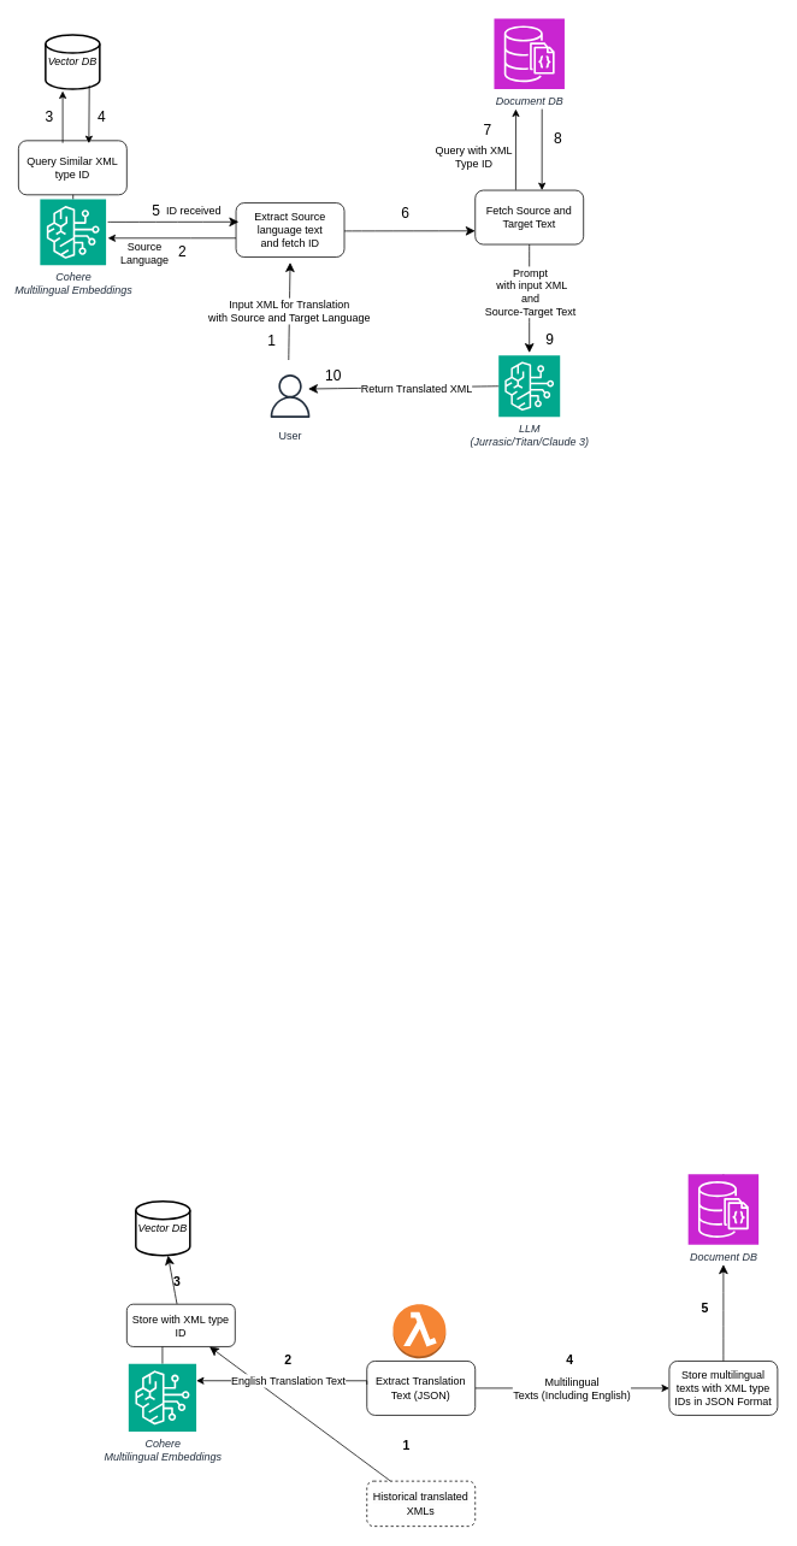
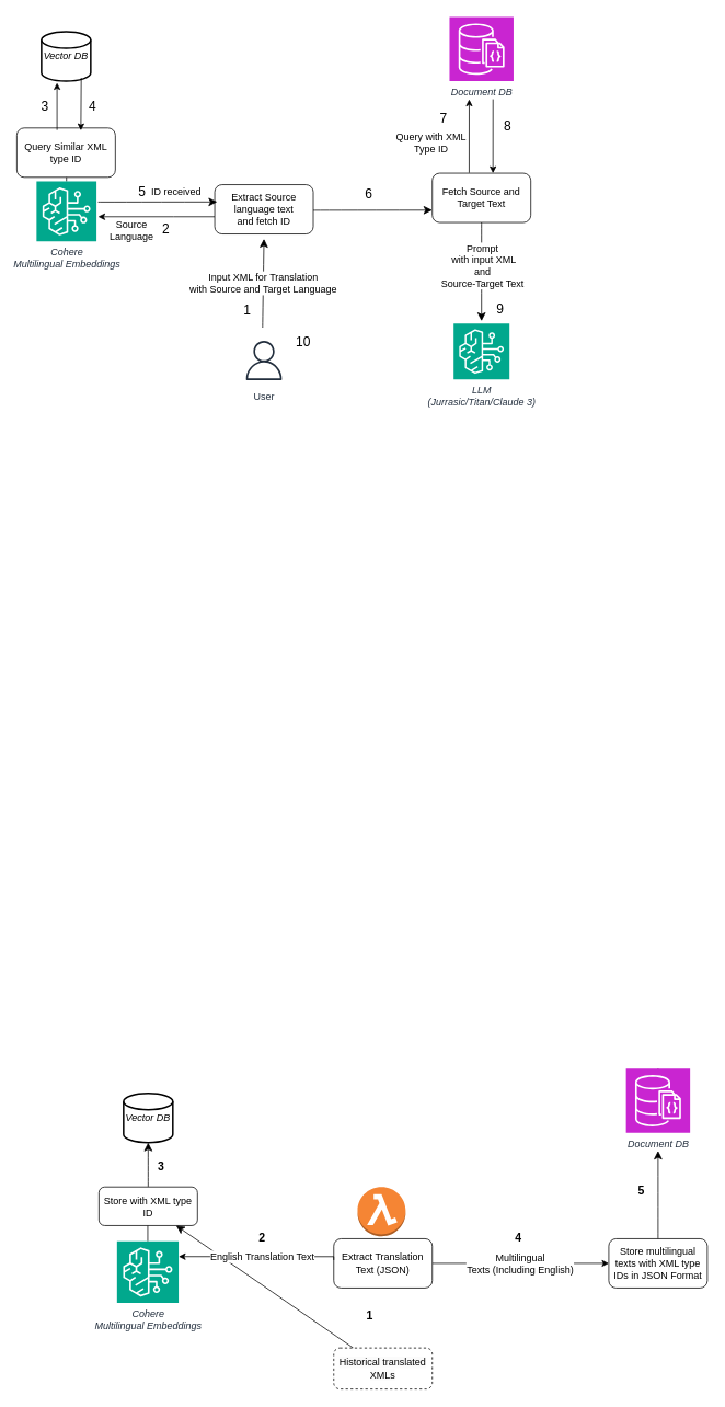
  <mxCell id="0" />
  <mxCell id="1" parent="0" />
  <mxCell id="2" value="" style="edgeStyle=orthogonalEdgeStyle;rounded=0;orthogonalLoop=1;jettySize=auto;html=1;" parent="1" source="5" target="7" edge="1"><mxGeometry relative="1" as="geometry" /></mxCell>
  <mxCell id="3" value="Multilingual&lt;br&gt;Texts (Including English)" style="edgeLabel;html=1;align=center;verticalAlign=middle;resizable=0;points=[];fontSize=12;" parent="2" vertex="1" connectable="0"><mxGeometry x="-0.316" y="4" relative="1" as="geometry"><mxPoint x="32" y="4" as="offset" /></mxGeometry></mxCell>
  <mxCell id="4" value="" style="edgeStyle=orthogonalEdgeStyle;rounded=0;orthogonalLoop=1;jettySize=auto;html=1;" parent="1" source="14" target="9" edge="1"><mxGeometry relative="1" as="geometry" /></mxCell>
  <mxCell id="5" value="Extract Translation Text (JSON)" style="rounded=1;whiteSpace=wrap;html=1;" parent="1" vertex="1"><mxGeometry x="406" y="1507" width="120" height="60" as="geometry" /></mxCell>
  <mxCell id="6" value="" style="edgeStyle=none;curved=1;rounded=0;orthogonalLoop=1;jettySize=auto;html=1;fontSize=12;startSize=8;endSize=8;" parent="1" source="17" edge="1"><mxGeometry relative="1" as="geometry"><mxPoint x="801" y="1327" as="targetPoint" /></mxGeometry></mxCell>
  <mxCell id="7" value="Store multilingual texts with XML type IDs in JSON Format" style="whiteSpace=wrap;html=1;rounded=1;fillColor=none;" parent="1" vertex="1"><mxGeometry x="741" y="1507" width="120" height="60" as="geometry" /></mxCell>
  <mxCell id="8" value="" style="edgeStyle=none;curved=1;rounded=0;orthogonalLoop=1;jettySize=auto;html=1;fontSize=12;startSize=8;endSize=8;" parent="1" source="9" target="15" edge="1"><mxGeometry relative="1" as="geometry" /></mxCell>
- <mxCell id="9" value="Store with XML type ID" style="rounded=1;whiteSpace=wrap;html=1;" parent="1" vertex="1"><mxGeometry x="140" y="1444" width="120" height="47" as="geometry" /></mxCell>
+ <mxCell id="9" value="Store with XML type ID" style="rounded=1;whiteSpace=wrap;html=1;" parent="1" vertex="1"><mxGeometry x="120" y="1444" width="120" height="47" as="geometry" /></mxCell>
  <mxCell id="10" value="" style="edgeStyle=none;curved=1;rounded=0;orthogonalLoop=1;jettySize=auto;html=1;fontSize=12;startSize=8;endSize=8;" parent="1" source="11" target="9" edge="1"><mxGeometry relative="1" as="geometry" /></mxCell>
  <mxCell id="11" value="&lt;span style=&quot;color: rgb(0, 0, 0); font-family: Helvetica; font-size: 12px; font-style: normal; font-variant-ligatures: normal; font-variant-caps: normal; font-weight: 400; letter-spacing: normal; orphans: 2; text-align: center; text-indent: 0px; text-transform: none; widows: 2; word-spacing: 0px; -webkit-text-stroke-width: 0px; background-color: rgb(251, 251, 251); text-decoration-thickness: initial; text-decoration-style: initial; text-decoration-color: initial; float: none; display: inline !important;&quot;&gt;Historical translated XMLs&lt;/span&gt;" style="rounded=1;whiteSpace=wrap;html=1;dashed=1;" parent="1" vertex="1"><mxGeometry x="406" y="1640" width="120" height="50" as="geometry" /></mxCell>
  <mxCell id="12" value="" style="edgeStyle=orthogonalEdgeStyle;rounded=0;orthogonalLoop=1;jettySize=auto;html=1;entryX=1;entryY=0.25;entryDx=0;entryDy=0;entryPerimeter=0;" parent="1" target="14" edge="1"><mxGeometry relative="1" as="geometry"><mxPoint x="406" y="1533" as="sourcePoint" /><mxPoint x="219" y="1542" as="targetPoint" /><Array as="points"><mxPoint x="406" y="1529" /></Array></mxGeometry></mxCell>
  <mxCell id="13" value="English Translation Text" style="edgeLabel;html=1;align=center;verticalAlign=middle;resizable=0;points=[];fontSize=12;" parent="12" vertex="1" connectable="0"><mxGeometry x="-0.411" y="-2" relative="1" as="geometry"><mxPoint x="-35" y="2" as="offset" /></mxGeometry></mxCell>
  <mxCell id="14" value="&lt;i&gt;Cohere&lt;br&gt;Multilingual Embeddings&lt;/i&gt;" style="sketch=0;points=[[0,0,0],[0.25,0,0],[0.5,0,0],[0.75,0,0],[1,0,0],[0,1,0],[0.25,1,0],[0.5,1,0],[0.75,1,0],[1,1,0],[0,0.25,0],[0,0.5,0],[0,0.75,0],[1,0.25,0],[1,0.5,0],[1,0.75,0]];outlineConnect=0;fontColor=#232F3E;fillColor=#01A88D;strokeColor=#ffffff;dashed=0;verticalLabelPosition=bottom;verticalAlign=top;align=center;html=1;fontSize=12;fontStyle=0;aspect=fixed;shape=mxgraph.aws4.resourceIcon;resIcon=mxgraph.aws4.bedrock;" parent="1" vertex="1"><mxGeometry x="142" y="1510" width="75" height="75" as="geometry" /></mxCell>
  <mxCell id="15" value="&lt;i&gt;Vector DB&lt;/i&gt;" style="strokeWidth=2;html=1;shape=mxgraph.flowchart.database;whiteSpace=wrap;" parent="1" vertex="1"><mxGeometry x="150" y="1330" width="60" height="60" as="geometry" /></mxCell>
  <mxCell id="16" value="" style="edgeStyle=none;curved=1;rounded=0;orthogonalLoop=1;jettySize=auto;html=1;fontSize=12;startSize=8;endSize=8;" parent="1" source="7" edge="1"><mxGeometry relative="1" as="geometry"><mxPoint x="801" y="1507" as="sourcePoint" /><mxPoint x="801" y="1400" as="targetPoint" /></mxGeometry></mxCell>
  <mxCell id="17" value="&lt;i&gt;Document DB&lt;/i&gt;" style="sketch=0;points=[[0,0,0],[0.25,0,0],[0.5,0,0],[0.75,0,0],[1,0,0],[0,1,0],[0.25,1,0],[0.5,1,0],[0.75,1,0],[1,1,0],[0,0.25,0],[0,0.5,0],[0,0.75,0],[1,0.25,0],[1,0.5,0],[1,0.75,0]];outlineConnect=0;fontColor=#232F3E;fillColor=#C925D1;strokeColor=#ffffff;dashed=0;verticalLabelPosition=bottom;verticalAlign=top;align=center;html=1;fontSize=12;fontStyle=0;aspect=fixed;shape=mxgraph.aws4.resourceIcon;resIcon=mxgraph.aws4.documentdb_with_mongodb_compatibility;" parent="1" vertex="1"><mxGeometry x="762" y="1300" width="78" height="78" as="geometry" /></mxCell>
  <mxCell id="18" value="Input XML for Translation&lt;br&gt;with Source and Target Language" style="edgeStyle=none;curved=1;rounded=0;orthogonalLoop=1;jettySize=auto;html=1;fontSize=12;startSize=8;endSize=8;" parent="1" edge="1"><mxGeometry relative="1" as="geometry"><mxPoint x="319.33" y="398" as="sourcePoint" /><mxPoint x="321" y="290" as="targetPoint" /></mxGeometry></mxCell>
  <mxCell id="19" value="User" style="sketch=0;outlineConnect=0;fontColor=#232F3E;gradientColor=none;strokeColor=#232F3E;fillColor=#ffffff;dashed=0;verticalLabelPosition=bottom;verticalAlign=top;align=center;html=1;fontSize=12;fontStyle=0;aspect=fixed;shape=mxgraph.aws4.resourceIcon;resIcon=mxgraph.aws4.user;" parent="1" vertex="1"><mxGeometry x="291" y="408" width="60" height="60" as="geometry" /></mxCell>
  <mxCell id="20" value="" style="outlineConnect=0;dashed=0;verticalLabelPosition=bottom;verticalAlign=top;align=center;html=1;shape=mxgraph.aws3.lambda_function;fillColor=#F58534;gradientColor=none;" parent="1" vertex="1"><mxGeometry x="435" y="1444" width="58.5" height="60" as="geometry" /></mxCell>
  <mxCell id="21" value="" style="edgeStyle=orthogonalEdgeStyle;rounded=0;orthogonalLoop=1;jettySize=auto;html=1;" parent="1" source="29" target="28" edge="1"><mxGeometry relative="1" as="geometry" /></mxCell>
  <mxCell id="22" style="edgeStyle=none;curved=1;rounded=0;orthogonalLoop=1;jettySize=auto;html=1;entryX=0;entryY=0.75;entryDx=0;entryDy=0;fontSize=12;startSize=8;endSize=8;" parent="1" target="27" edge="1"><mxGeometry relative="1" as="geometry"><mxPoint x="381" y="255.118" as="sourcePoint" /><mxPoint x="491" y="259" as="targetPoint" /></mxGeometry></mxCell>
  <mxCell id="23" value="" style="edgeStyle=orthogonalEdgeStyle;rounded=0;orthogonalLoop=1;jettySize=auto;html=1;" edge="1" parent="1"><mxGeometry relative="1" as="geometry"><mxPoint x="261" y="263" as="sourcePoint" /><mxPoint x="119" y="263" as="targetPoint" /><Array as="points"><mxPoint x="211" y="263" /><mxPoint x="211" y="263" /></Array></mxGeometry></mxCell>
  <mxCell id="24" value="Extract Source language text&lt;br&gt;and fetch ID" style="rounded=1;whiteSpace=wrap;html=1;" parent="1" vertex="1"><mxGeometry x="261" y="224" width="120" height="60" as="geometry" /></mxCell>
  <mxCell id="25" value="" style="edgeStyle=none;curved=1;rounded=0;orthogonalLoop=1;jettySize=auto;html=1;fontSize=12;startSize=8;endSize=8;" parent="1" source="27" edge="1"><mxGeometry relative="1" as="geometry"><mxPoint x="586" y="390" as="targetPoint" /></mxGeometry></mxCell>
  <mxCell id="26" value="Prompt&lt;br&gt;&amp;nbsp;with input XML &lt;br&gt;and&lt;br&gt;&amp;nbsp;Source-Target Text&amp;nbsp;" style="edgeLabel;html=1;align=center;verticalAlign=middle;resizable=0;points=[];fontSize=12;" parent="25" vertex="1" connectable="0"><mxGeometry x="-0.139" relative="1" as="geometry"><mxPoint as="offset" /></mxGeometry></mxCell>
  <mxCell id="27" value="Fetch Source and Target Text" style="whiteSpace=wrap;html=1;rounded=1;" parent="1" vertex="1"><mxGeometry x="526" y="210" width="120" height="60" as="geometry" /></mxCell>
  <mxCell id="28" value="Query Similar XML type ID" style="rounded=1;whiteSpace=wrap;html=1;" parent="1" vertex="1"><mxGeometry x="20" y="155" width="120" height="60" as="geometry" /></mxCell>
  <mxCell id="29" value="&lt;i&gt;Cohere&lt;br&gt;Multilingual Embeddings&lt;/i&gt;" style="sketch=0;points=[[0,0,0],[0.25,0,0],[0.5,0,0],[0.75,0,0],[1,0,0],[0,1,0],[0.25,1,0],[0.5,1,0],[0.75,1,0],[1,1,0],[0,0.25,0],[0,0.5,0],[0,0.75,0],[1,0.25,0],[1,0.5,0],[1,0.75,0]];outlineConnect=0;fontColor=#232F3E;fillColor=#01A88D;strokeColor=#ffffff;dashed=0;verticalLabelPosition=bottom;verticalAlign=top;align=center;html=1;fontSize=12;fontStyle=0;aspect=fixed;shape=mxgraph.aws4.resourceIcon;resIcon=mxgraph.aws4.bedrock;" parent="1" vertex="1"><mxGeometry x="44" y="220" width="73" height="73" as="geometry" /></mxCell>
  <mxCell id="30" value="&lt;i&gt;Vector DB&lt;/i&gt;" style="strokeWidth=2;html=1;shape=mxgraph.flowchart.database;whiteSpace=wrap;" parent="1" vertex="1"><mxGeometry x="50" y="38" width="60" height="60" as="geometry" /></mxCell>
  <mxCell id="31" value="&lt;i&gt;Document DB&lt;/i&gt;" style="sketch=0;points=[[0,0,0],[0.25,0,0],[0.5,0,0],[0.75,0,0],[1,0,0],[0,1,0],[0.25,1,0],[0.5,1,0],[0.75,1,0],[1,1,0],[0,0.25,0],[0,0.5,0],[0,0.75,0],[1,0.25,0],[1,0.5,0],[1,0.75,0]];outlineConnect=0;fontColor=#232F3E;fillColor=#C925D1;strokeColor=#ffffff;dashed=0;verticalLabelPosition=bottom;verticalAlign=top;align=center;html=1;fontSize=12;fontStyle=0;aspect=fixed;shape=mxgraph.aws4.resourceIcon;resIcon=mxgraph.aws4.documentdb_with_mongodb_compatibility;" parent="1" vertex="1"><mxGeometry x="547" y="20" width="78" height="78" as="geometry" /></mxCell>
  <mxCell id="32" value="&lt;i&gt;LLM&lt;br&gt;(Jurrasic/Titan/Claude 3)&lt;/i&gt;" style="sketch=0;points=[[0,0,0],[0.25,0,0],[0.5,0,0],[0.75,0,0],[1,0,0],[0,1,0],[0.25,1,0],[0.5,1,0],[0.75,1,0],[1,1,0],[0,0.25,0],[0,0.5,0],[0,0.75,0],[1,0.25,0],[1,0.5,0],[1,0.75,0]];outlineConnect=0;fontColor=#232F3E;fillColor=#01A88D;strokeColor=#ffffff;dashed=0;verticalLabelPosition=bottom;verticalAlign=top;align=center;html=1;fontSize=12;fontStyle=0;aspect=fixed;shape=mxgraph.aws4.resourceIcon;resIcon=mxgraph.aws4.bedrock;" parent="1" vertex="1"><mxGeometry x="552" y="393" width="68" height="68" as="geometry" /></mxCell>
- <mxCell id="33" style="edgeStyle=none;curved=1;rounded=0;orthogonalLoop=1;jettySize=auto;html=1;exitX=0;exitY=0.5;exitDx=0;exitDy=0;exitPerimeter=0;entryX=0.833;entryY=0.367;entryDx=0;entryDy=0;entryPerimeter=0;fontSize=12;startSize=8;endSize=8;" parent="1" source="32" target="19" edge="1"><mxGeometry relative="1" as="geometry" /></mxCell>
- <mxCell id="34" value="Return Translated XML" style="edgeLabel;html=1;align=center;verticalAlign=middle;resizable=0;points=[];fontSize=12;" parent="33" vertex="1" connectable="0"><mxGeometry x="-0.121" y="2" relative="1" as="geometry"><mxPoint x="1" as="offset" /></mxGeometry></mxCell>
  <mxCell id="35" value="1" style="text;html=1;align=center;verticalAlign=middle;whiteSpace=wrap;rounded=0;fontSize=16;" parent="1" vertex="1"><mxGeometry x="271" y="362" width="60" height="30" as="geometry" /></mxCell>
  <mxCell id="36" value="2" style="text;html=1;align=center;verticalAlign=middle;whiteSpace=wrap;rounded=0;fontSize=16;" parent="1" vertex="1"><mxGeometry x="172" y="263" width="60" height="30" as="geometry" /></mxCell>
  <mxCell id="37" value="5" style="text;html=1;align=center;verticalAlign=middle;whiteSpace=wrap;rounded=0;fontSize=16;" parent="1" vertex="1"><mxGeometry x="143" y="218" width="60" height="30" as="geometry" /></mxCell>
  <mxCell id="38" value="6" style="text;html=1;align=center;verticalAlign=middle;whiteSpace=wrap;rounded=0;fontSize=16;" parent="1" vertex="1"><mxGeometry x="419" y="220" width="60" height="30" as="geometry" /></mxCell>
  <mxCell id="39" value="7" style="text;html=1;align=center;verticalAlign=middle;whiteSpace=wrap;rounded=0;fontSize=16;" parent="1" vertex="1"><mxGeometry x="510" y="128" width="60" height="30" as="geometry" /></mxCell>
  <mxCell id="40" value="8" style="text;html=1;align=center;verticalAlign=middle;whiteSpace=wrap;rounded=0;fontSize=16;" parent="1" vertex="1"><mxGeometry x="588" y="138" width="60" height="30" as="geometry" /></mxCell>
  <mxCell id="41" value="9" style="text;html=1;align=center;verticalAlign=middle;whiteSpace=wrap;rounded=0;fontSize=16;" parent="1" vertex="1"><mxGeometry x="579" y="360" width="60" height="30" as="geometry" /></mxCell>
  <mxCell id="42" value="10" style="text;html=1;align=center;verticalAlign=middle;whiteSpace=wrap;rounded=0;fontSize=16;" parent="1" vertex="1"><mxGeometry x="339" y="400" width="60" height="30" as="geometry" /></mxCell>
  <mxCell id="43" style="edgeStyle=none;curved=1;rounded=0;orthogonalLoop=1;jettySize=auto;html=1;entryX=0;entryY=0.75;entryDx=0;entryDy=0;fontSize=12;startSize=8;endSize=8;" edge="1" parent="1"><mxGeometry relative="1" as="geometry"><mxPoint x="119" y="245.118" as="sourcePoint" /><mxPoint x="264" y="245" as="targetPoint" /></mxGeometry></mxCell>
  <mxCell id="44" value="Source Language" style="text;html=1;strokeColor=none;fillColor=none;align=center;verticalAlign=middle;whiteSpace=wrap;rounded=0;" vertex="1" parent="1"><mxGeometry x="115" y="275" width="90" height="10" as="geometry" /></mxCell>
  <mxCell id="45" value="" style="endArrow=classic;html=1;rounded=0;exitX=0;exitY=0.25;exitDx=0;exitDy=0;" edge="1" parent="1"><mxGeometry width="50" height="50" relative="1" as="geometry"><mxPoint x="69" y="157.5" as="sourcePoint" /><mxPoint x="69" y="100" as="targetPoint" /></mxGeometry></mxCell>
  <mxCell id="46" value="" style="endArrow=classic;html=1;rounded=0;exitX=0.791;exitY=0.965;exitDx=0;exitDy=0;exitPerimeter=0;" edge="1" parent="1"><mxGeometry width="50" height="50" relative="1" as="geometry"><mxPoint x="98.46" y="93.9" as="sourcePoint" /><mxPoint x="98" y="158" as="targetPoint" /></mxGeometry></mxCell>
  <mxCell id="47" value="3" style="text;html=1;align=center;verticalAlign=middle;whiteSpace=wrap;rounded=0;fontSize=16;" vertex="1" parent="1"><mxGeometry x="48" y="114" width="13" height="30" as="geometry" /></mxCell>
  <mxCell id="48" value="4" style="text;html=1;align=center;verticalAlign=middle;whiteSpace=wrap;rounded=0;fontSize=16;" vertex="1" parent="1"><mxGeometry x="106" y="114" width="13" height="30" as="geometry" /></mxCell>
  <mxCell id="49" value="ID received" style="text;html=1;strokeColor=none;fillColor=none;align=center;verticalAlign=middle;whiteSpace=wrap;rounded=0;" vertex="1" parent="1"><mxGeometry x="178" y="228" width="73" height="10" as="geometry" /></mxCell>
  <mxCell id="50" value="" style="endArrow=classic;html=1;rounded=0;exitX=0;exitY=0.25;exitDx=0;exitDy=0;" edge="1" parent="1"><mxGeometry width="50" height="50" relative="1" as="geometry"><mxPoint x="570.94" y="209.5" as="sourcePoint" /><mxPoint x="571" y="120" as="targetPoint" /></mxGeometry></mxCell>
  <mxCell id="51" value="" style="endArrow=classic;html=1;rounded=0;" edge="1" parent="1"><mxGeometry width="50" height="50" relative="1" as="geometry"><mxPoint x="600" y="120" as="sourcePoint" /><mxPoint x="599.94" y="210" as="targetPoint" /></mxGeometry></mxCell>
  <mxCell id="52" value="Query with XML Type ID" style="text;html=1;strokeColor=none;fillColor=none;align=center;verticalAlign=middle;whiteSpace=wrap;rounded=0;" vertex="1" parent="1"><mxGeometry x="480" y="168" width="90" height="10" as="geometry" /></mxCell>
  <mxCell id="53" value="&lt;font style=&quot;font-size: 14px;&quot;&gt;1&lt;/font&gt;" style="text;html=1;strokeColor=none;fillColor=none;align=center;verticalAlign=middle;whiteSpace=wrap;rounded=0;fontStyle=1" vertex="1" parent="1"><mxGeometry x="420" y="1585" width="60" height="30" as="geometry" /></mxCell>
  <mxCell id="54" value="&lt;font style=&quot;font-size: 14px;&quot;&gt;2&lt;/font&gt;" style="text;html=1;strokeColor=none;fillColor=none;align=center;verticalAlign=middle;whiteSpace=wrap;rounded=0;fontStyle=1" vertex="1" parent="1"><mxGeometry x="289" y="1491" width="60" height="30" as="geometry" /></mxCell>
  <mxCell id="55" value="&lt;font style=&quot;font-size: 14px;&quot;&gt;3&lt;/font&gt;" style="text;html=1;strokeColor=none;fillColor=none;align=center;verticalAlign=middle;whiteSpace=wrap;rounded=0;fontStyle=1" vertex="1" parent="1"><mxGeometry x="166" y="1404" width="60" height="30" as="geometry" /></mxCell>
  <mxCell id="56" value="&lt;font style=&quot;font-size: 14px;&quot;&gt;4&lt;/font&gt;" style="text;html=1;strokeColor=none;fillColor=none;align=center;verticalAlign=middle;whiteSpace=wrap;rounded=0;fontStyle=1" vertex="1" parent="1"><mxGeometry x="601" y="1491" width="60" height="30" as="geometry" /></mxCell>
  <mxCell id="57" value="&lt;font style=&quot;font-size: 14px;&quot;&gt;5&lt;/font&gt;" style="text;html=1;strokeColor=none;fillColor=none;align=center;verticalAlign=middle;whiteSpace=wrap;rounded=0;fontStyle=1" vertex="1" parent="1"><mxGeometry x="751" y="1434" width="60" height="30" as="geometry" /></mxCell>
